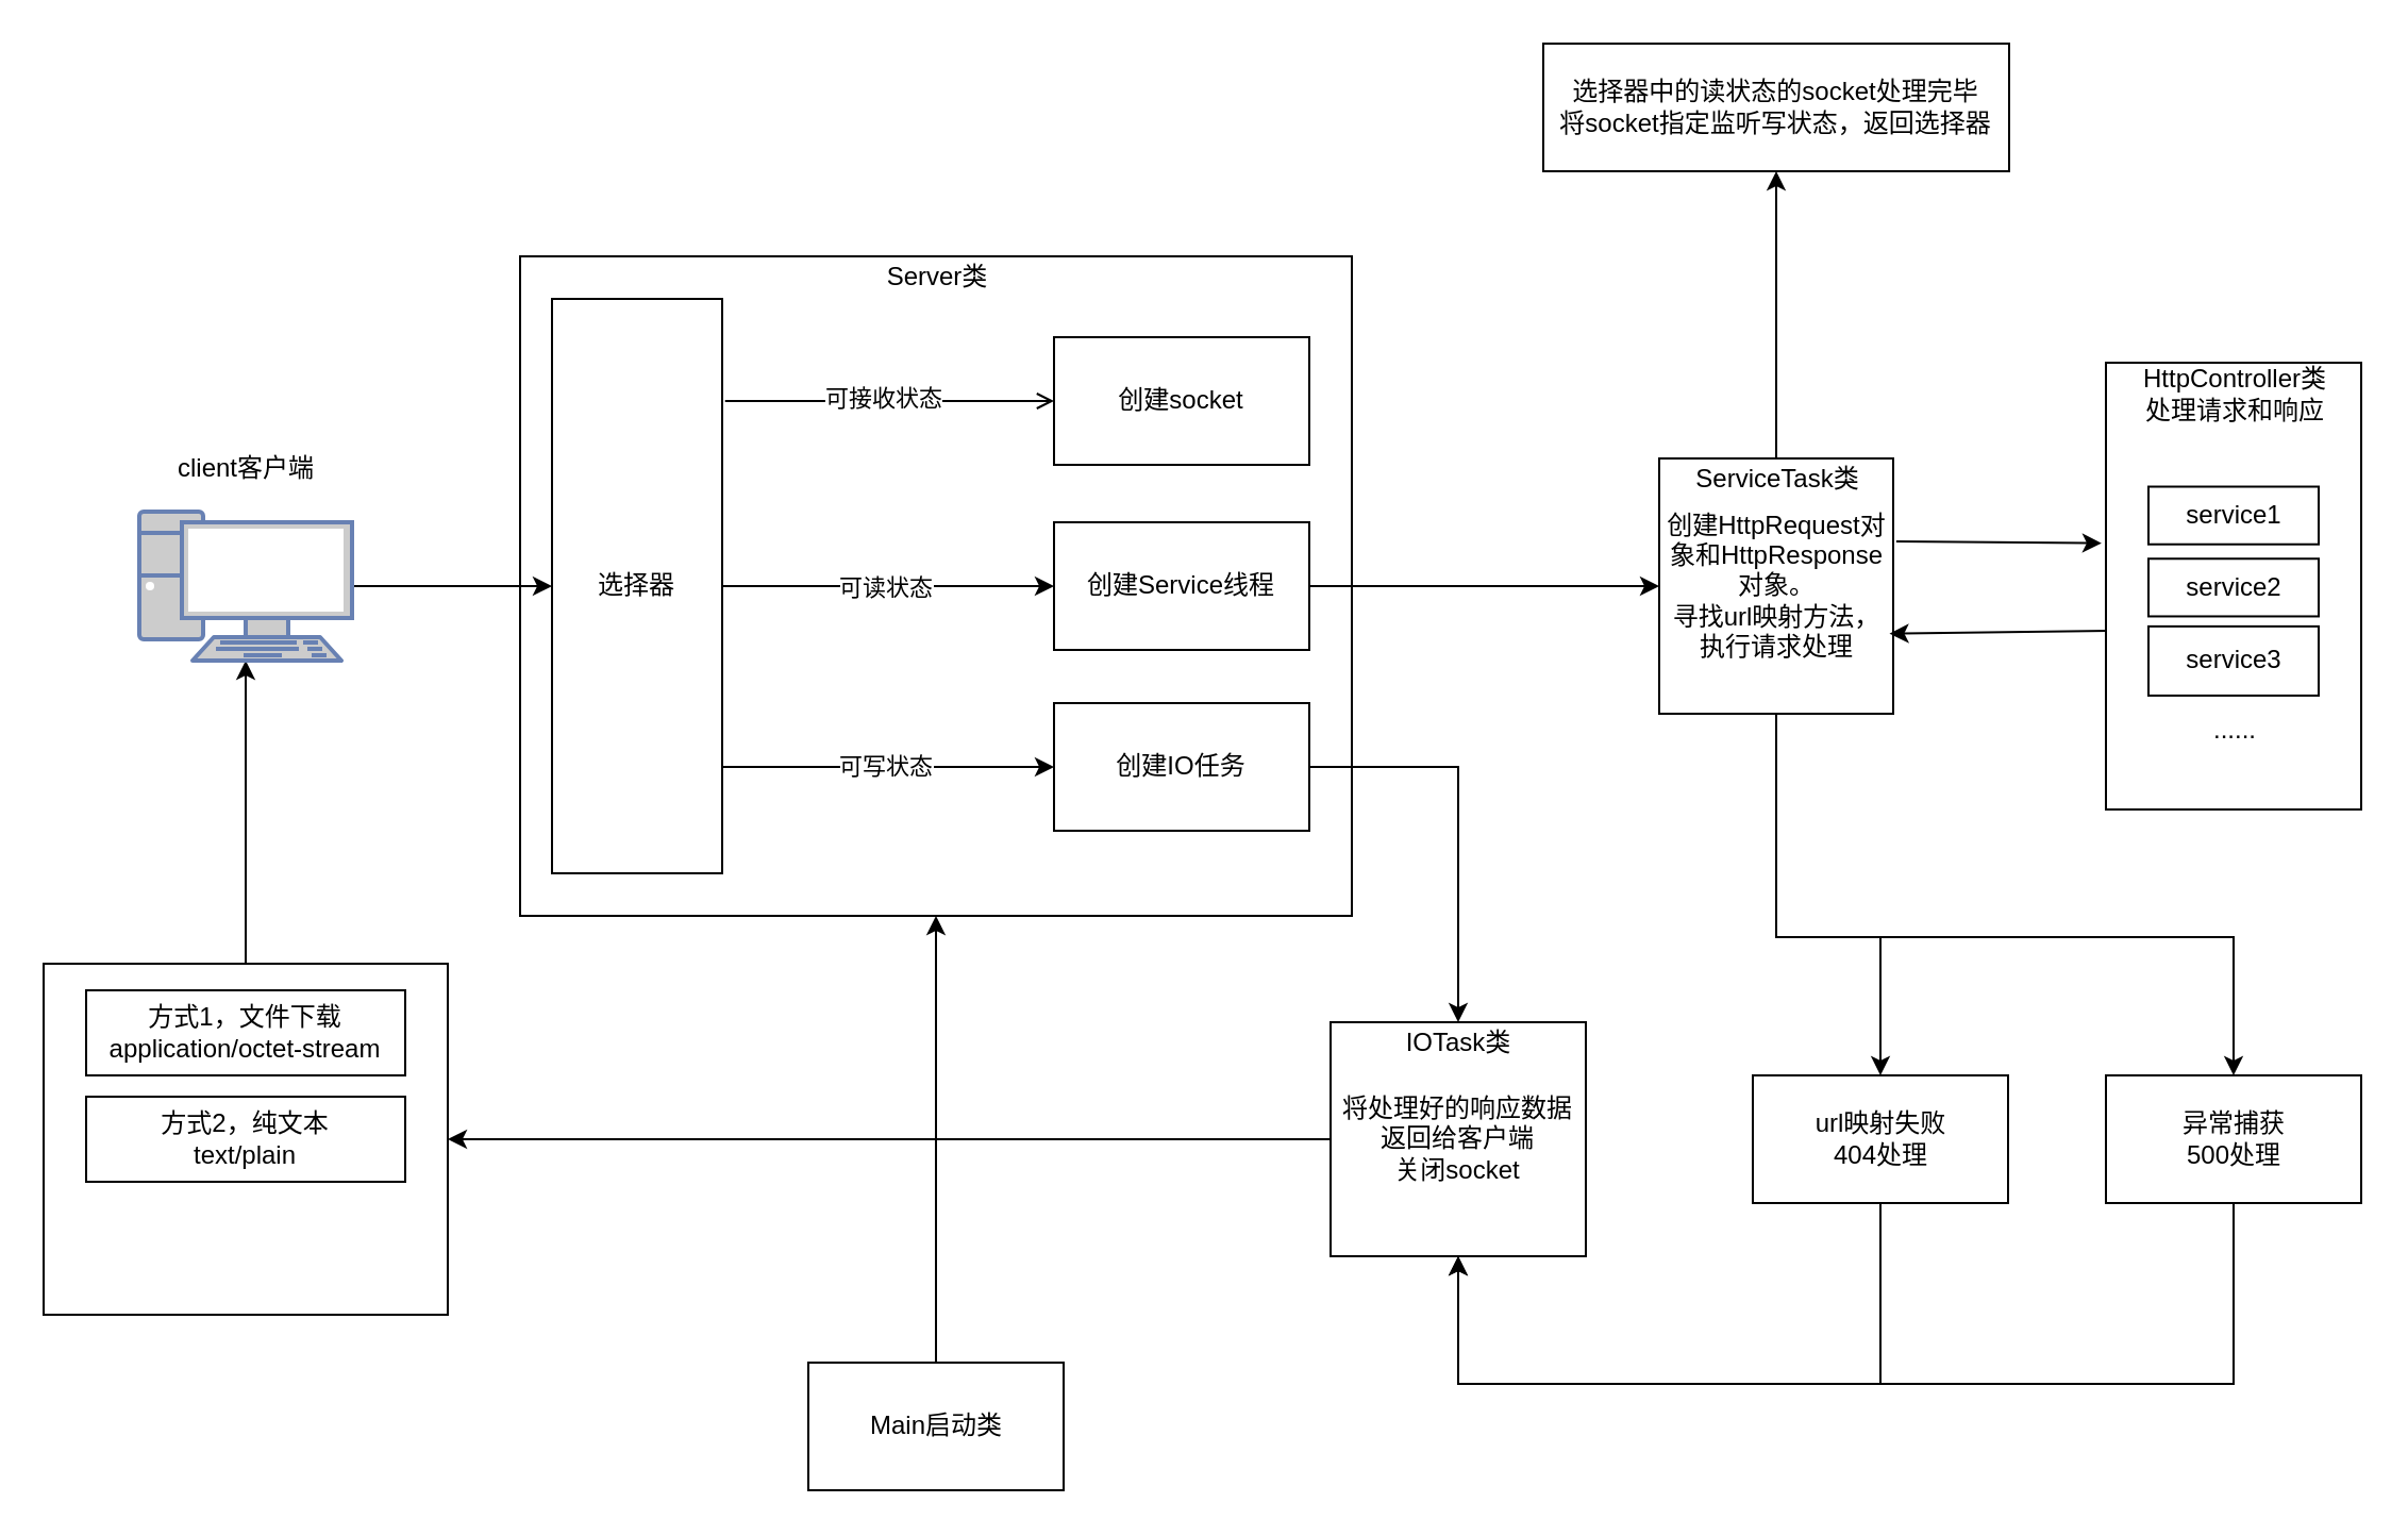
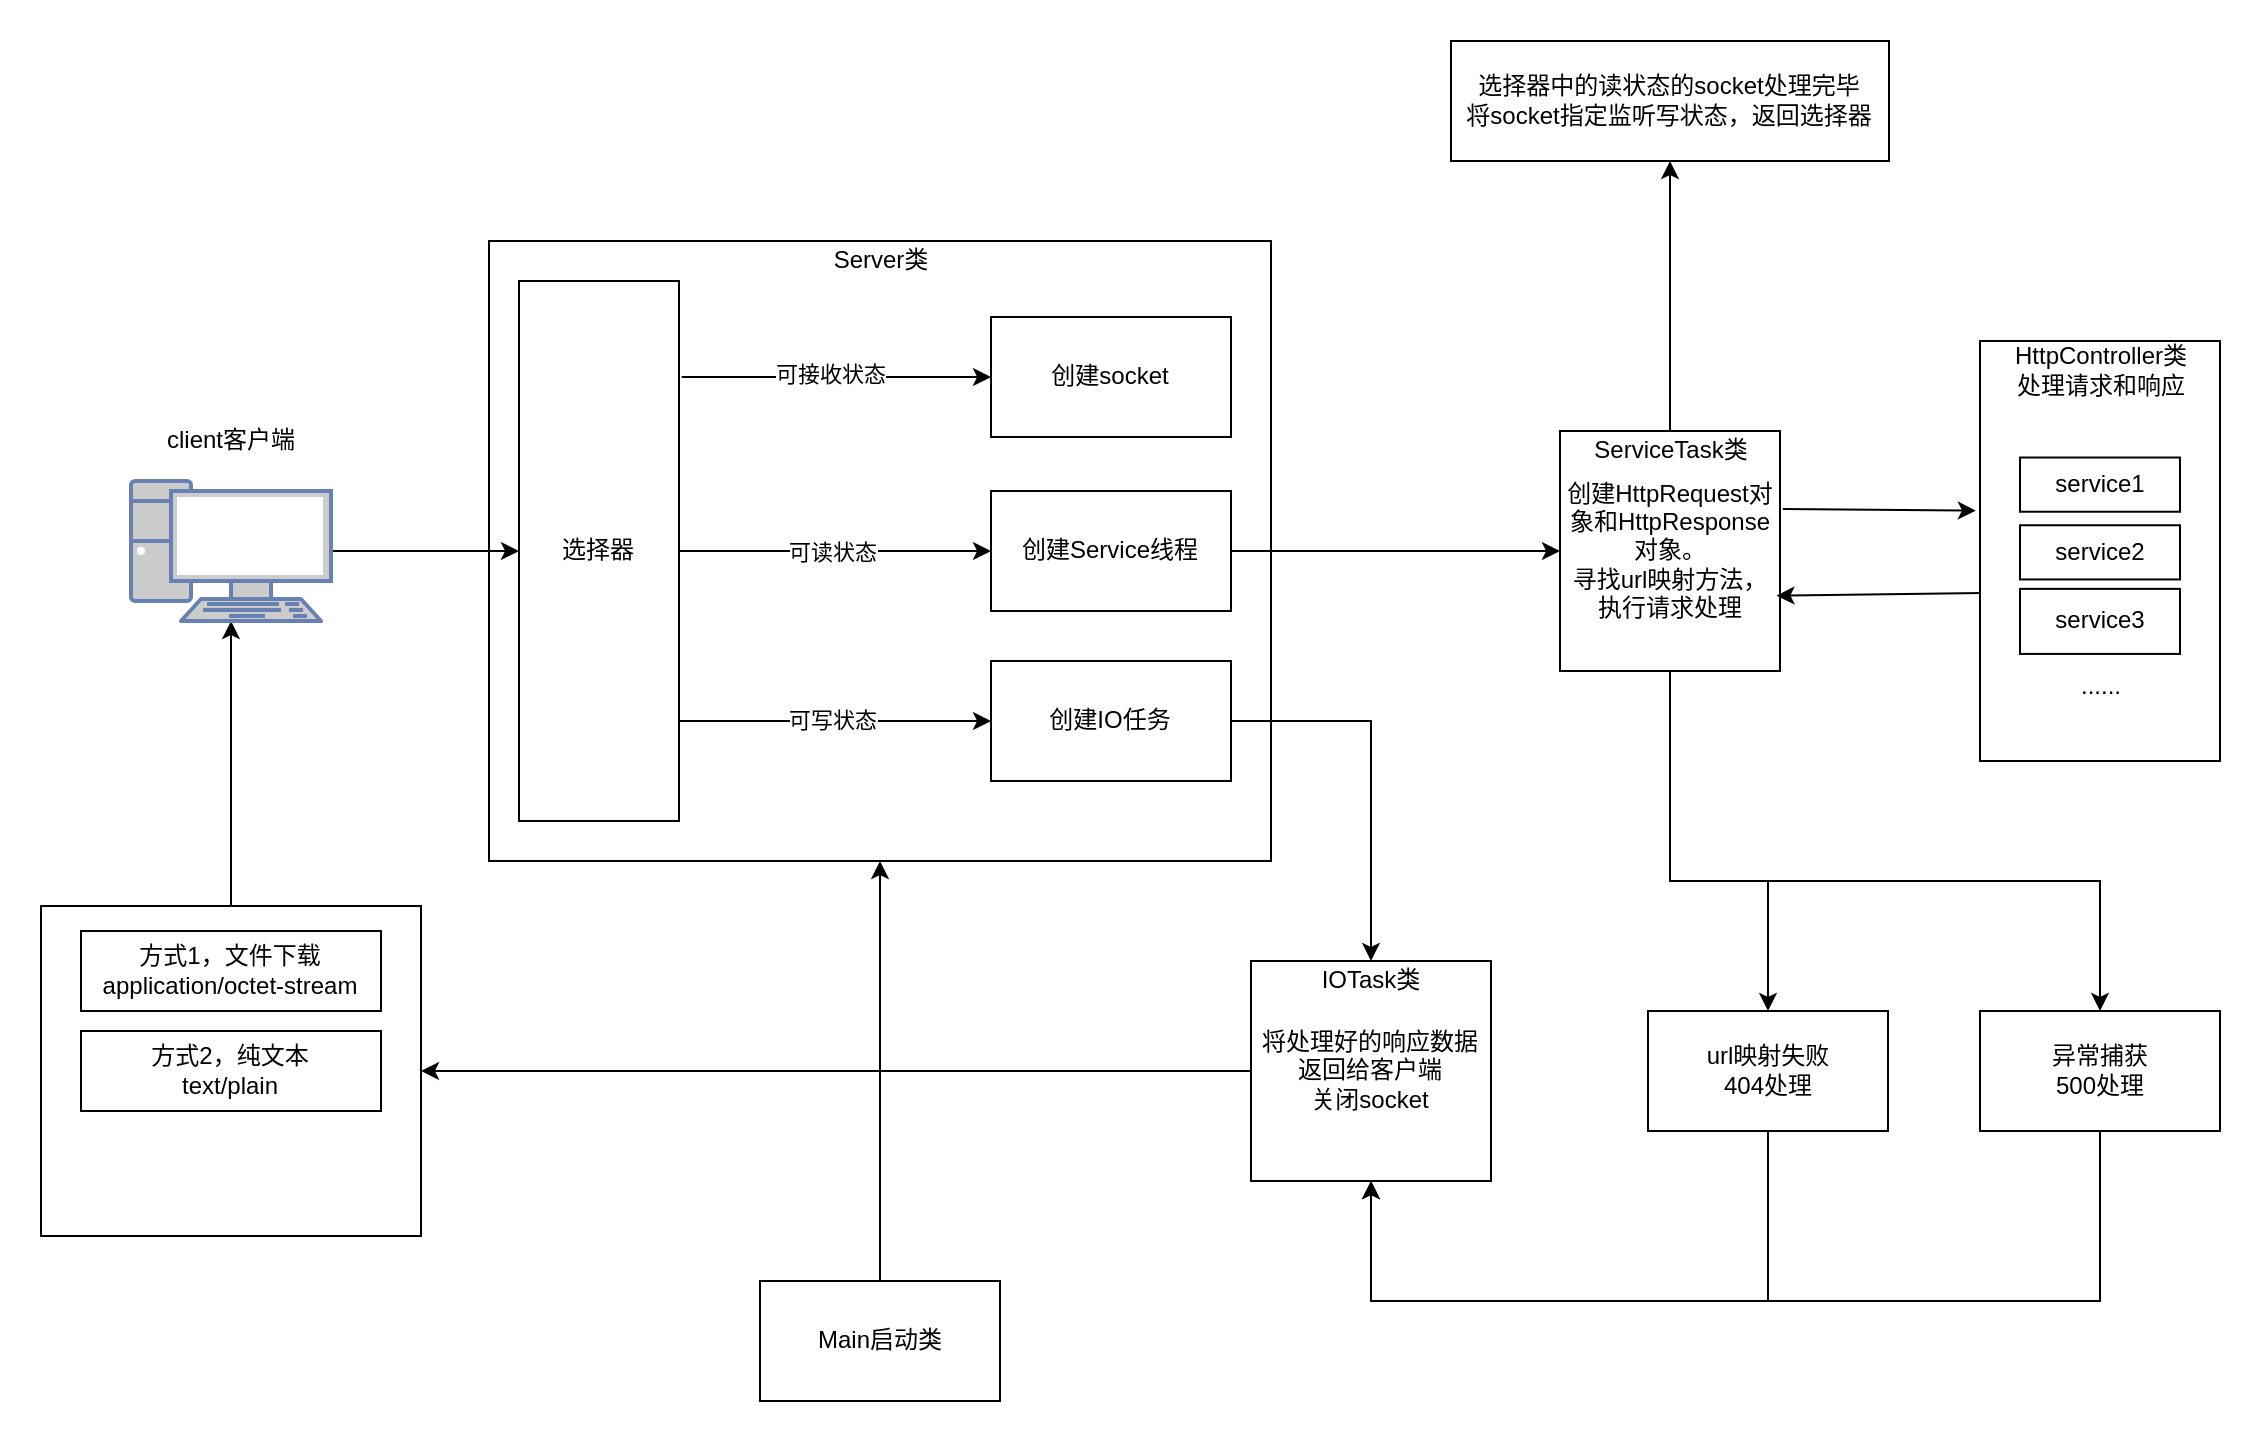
  <mxCell id="0" />
  <mxCell id="1" parent="0" />
  <mxCell id="2" style="edgeStyle=orthogonalEdgeStyle;rounded=0;orthogonalLoop=1;jettySize=auto;html=1;entryX=0.5;entryY=1;entryDx=0;entryDy=0;entryPerimeter=0;" edge="1" parent="1" source="3" target="8"><mxGeometry relative="1" as="geometry" /></mxCell>
  <mxCell id="3" value="" style="rounded=0;whiteSpace=wrap;html=1;" vertex="1" parent="1"><mxGeometry x="20" y="452.5" width="190" height="165" as="geometry" /></mxCell>
  <mxCell id="4" style="edgeStyle=orthogonalEdgeStyle;rounded=0;orthogonalLoop=1;jettySize=auto;html=1;entryX=0.5;entryY=1;entryDx=0;entryDy=0;" edge="1" parent="1" source="5" target="6"><mxGeometry relative="1" as="geometry" /></mxCell>
  <mxCell id="5" value="Main启动类" style="rounded=0;whiteSpace=wrap;html=1;" vertex="1" parent="1"><mxGeometry x="379.5" y="640" width="120" height="60" as="geometry" /></mxCell>
  <mxCell id="6" value="" style="rounded=0;whiteSpace=wrap;html=1;" vertex="1" parent="1"><mxGeometry x="244" y="120" width="391" height="310" as="geometry" /></mxCell>
  <mxCell id="7" style="edgeStyle=orthogonalEdgeStyle;rounded=0;orthogonalLoop=1;jettySize=auto;html=1;entryX=0;entryY=0.5;entryDx=0;entryDy=0;" edge="1" parent="1" source="8" target="13"><mxGeometry relative="1" as="geometry" /></mxCell>
  <mxCell id="8" value="" style="fontColor=#0066CC;verticalAlign=top;verticalLabelPosition=bottom;labelPosition=center;align=center;html=1;outlineConnect=0;fillColor=#CCCCCC;strokeColor=#6881B3;gradientColor=none;gradientDirection=north;strokeWidth=2;shape=mxgraph.networks.pc;" vertex="1" parent="1"><mxGeometry x="65" y="240" width="100" height="70" as="geometry" /></mxCell>
  <mxCell id="9" value="client客户端" style="text;html=1;align=center;verticalAlign=middle;resizable=0;points=[];autosize=1;" vertex="1" parent="1"><mxGeometry x="75" y="210" width="80" height="20" as="geometry" /></mxCell>
  <mxCell id="10" value="Server类" style="text;html=1;align=center;verticalAlign=middle;resizable=0;points=[];autosize=1;" vertex="1" parent="1"><mxGeometry x="409.5" y="120" width="60" height="20" as="geometry" /></mxCell>
  <mxCell id="11" style="edgeStyle=orthogonalEdgeStyle;rounded=0;orthogonalLoop=1;jettySize=auto;html=1;" edge="1" parent="1" source="13" target="18"><mxGeometry relative="1" as="geometry" /></mxCell>
  <mxCell id="12" value="可读状态" style="edgeLabel;html=1;align=center;verticalAlign=middle;resizable=0;points=[];" vertex="1" connectable="0" parent="11"><mxGeometry x="-0.205" y="1" relative="1" as="geometry"><mxPoint x="14" y="1" as="offset" /></mxGeometry></mxCell>
  <mxCell id="13" value="选择器" style="rounded=0;whiteSpace=wrap;html=1;" vertex="1" parent="1"><mxGeometry x="259" y="140" width="80" height="270" as="geometry" /></mxCell>
- <mxCell id="14" value="" style="endArrow=open;html=1;exitX=1.017;exitY=0.178;exitDx=0;exitDy=0;exitPerimeter=0;entryX=0;entryY=0.5;entryDx=0;entryDy=0;" edge="1" parent="1" source="13" target="16"><mxGeometry width="50" height="50" relative="1" as="geometry"><mxPoint x="405" y="340" as="sourcePoint" /><mxPoint x="425" y="50" as="targetPoint" /></mxGeometry></mxCell>
+ <mxCell id="14" value="" style="endArrow=classic;html=1;exitX=1.017;exitY=0.178;exitDx=0;exitDy=0;exitPerimeter=0;entryX=0;entryY=0.5;entryDx=0;entryDy=0;" edge="1" parent="1" source="13" target="16"><mxGeometry width="50" height="50" relative="1" as="geometry"><mxPoint x="405" y="340" as="sourcePoint" /><mxPoint x="425" y="50" as="targetPoint" /></mxGeometry></mxCell>
  <mxCell id="15" value="可接收状态" style="edgeLabel;html=1;align=center;verticalAlign=middle;resizable=0;points=[];" vertex="1" connectable="0" parent="14"><mxGeometry x="0.638" y="2" relative="1" as="geometry"><mxPoint x="-52.38" as="offset" /></mxGeometry></mxCell>
  <mxCell id="16" value="创建socket" style="rounded=0;whiteSpace=wrap;html=1;" vertex="1" parent="1"><mxGeometry x="495" y="158" width="120" height="60" as="geometry" /></mxCell>
  <mxCell id="17" style="edgeStyle=orthogonalEdgeStyle;rounded=0;orthogonalLoop=1;jettySize=auto;html=1;" edge="1" parent="1" source="18" target="25"><mxGeometry relative="1" as="geometry" /></mxCell>
  <mxCell id="18" value="创建Service线程" style="rounded=0;whiteSpace=wrap;html=1;" vertex="1" parent="1"><mxGeometry x="495" y="245" width="120" height="60" as="geometry" /></mxCell>
  <mxCell id="19" style="edgeStyle=orthogonalEdgeStyle;rounded=0;orthogonalLoop=1;jettySize=auto;html=1;" edge="1" parent="1" source="20" target="32"><mxGeometry relative="1" as="geometry" /></mxCell>
  <mxCell id="20" value="创建IO任务" style="rounded=0;whiteSpace=wrap;html=1;" vertex="1" parent="1"><mxGeometry x="495" y="330" width="120" height="60" as="geometry" /></mxCell>
  <mxCell id="21" value="" style="endArrow=classic;html=1;exitX=1;exitY=0.815;exitDx=0;exitDy=0;exitPerimeter=0;entryX=0;entryY=0.5;entryDx=0;entryDy=0;" edge="1" parent="1" source="13" target="20"><mxGeometry width="50" height="50" relative="1" as="geometry"><mxPoint x="405" y="340" as="sourcePoint" /><mxPoint x="455" y="290" as="targetPoint" /></mxGeometry></mxCell>
  <mxCell id="22" value="可写状态" style="edgeLabel;html=1;align=center;verticalAlign=middle;resizable=0;points=[];" vertex="1" connectable="0" parent="21"><mxGeometry x="-0.141" y="-1" relative="1" as="geometry"><mxPoint x="9" y="-1.03" as="offset" /></mxGeometry></mxCell>
  <mxCell id="23" style="edgeStyle=orthogonalEdgeStyle;rounded=0;orthogonalLoop=1;jettySize=auto;html=1;entryX=0.5;entryY=0;entryDx=0;entryDy=0;" edge="1" parent="1" source="25" target="35"><mxGeometry relative="1" as="geometry"><Array as="points"><mxPoint x="835" y="440" /><mxPoint x="883" y="440" /></Array></mxGeometry></mxCell>
  <mxCell id="24" style="edgeStyle=orthogonalEdgeStyle;rounded=0;orthogonalLoop=1;jettySize=auto;html=1;entryX=0.5;entryY=0;entryDx=0;entryDy=0;" edge="1" parent="1" source="25" target="37"><mxGeometry relative="1" as="geometry"><Array as="points"><mxPoint x="835" y="440" /><mxPoint x="1050" y="440" /></Array></mxGeometry></mxCell>
  <mxCell id="25" value="创建HttpRequest对象和HttpResponse对象。&lt;br&gt;寻找url映射方法，执行请求处理" style="rounded=0;whiteSpace=wrap;html=1;" vertex="1" parent="1"><mxGeometry x="779.5" y="215" width="110" height="120" as="geometry" /></mxCell>
  <mxCell id="26" style="edgeStyle=orthogonalEdgeStyle;rounded=0;orthogonalLoop=1;jettySize=auto;html=1;entryX=0.5;entryY=1;entryDx=0;entryDy=0;" edge="1" parent="1" source="27" target="28"><mxGeometry relative="1" as="geometry" /></mxCell>
  <mxCell id="27" value="ServiceTask类" style="text;html=1;align=center;verticalAlign=middle;resizable=0;points=[];autosize=1;" vertex="1" parent="1"><mxGeometry x="789.5" y="215" width="90" height="20" as="geometry" /></mxCell>
  <mxCell id="28" value="选择器中的读状态的socket处理完毕&lt;br&gt;将socket指定监听写状态，返回选择器" style="rounded=0;whiteSpace=wrap;html=1;" vertex="1" parent="1"><mxGeometry x="725" y="20" width="219" height="60" as="geometry" /></mxCell>
  <mxCell id="29" value="" style="endArrow=classic;html=1;exitX=1.013;exitY=0.325;exitDx=0;exitDy=0;entryX=-0.017;entryY=0.404;entryDx=0;entryDy=0;entryPerimeter=0;exitPerimeter=0;" edge="1" parent="1" source="25" target="38"><mxGeometry width="50" height="50" relative="1" as="geometry"><mxPoint x="879.5" y="470" as="sourcePoint" /><mxPoint x="929.5" y="420" as="targetPoint" /></mxGeometry></mxCell>
  <mxCell id="30" value="" style="endArrow=classic;html=1;entryX=0.984;entryY=0.686;entryDx=0;entryDy=0;exitX=0.011;exitY=0.6;exitDx=0;exitDy=0;exitPerimeter=0;entryPerimeter=0;" edge="1" parent="1" source="38" target="25"><mxGeometry width="50" height="50" relative="1" as="geometry"><mxPoint x="899.5" y="460" as="sourcePoint" /><mxPoint x="949.5" y="410" as="targetPoint" /></mxGeometry></mxCell>
  <mxCell id="31" style="edgeStyle=orthogonalEdgeStyle;rounded=0;orthogonalLoop=1;jettySize=auto;html=1;entryX=1;entryY=0.5;entryDx=0;entryDy=0;" edge="1" parent="1" source="32" target="3"><mxGeometry relative="1" as="geometry" /></mxCell>
  <mxCell id="32" value="将处理好的响应数据返回给客户端&lt;br&gt;关闭socket" style="rounded=0;whiteSpace=wrap;html=1;" vertex="1" parent="1"><mxGeometry x="625" y="480" width="120" height="110" as="geometry" /></mxCell>
  <mxCell id="33" value="IOTask类" style="text;html=1;align=center;verticalAlign=middle;resizable=0;points=[];autosize=1;" vertex="1" parent="1"><mxGeometry x="655" y="480" width="60" height="20" as="geometry" /></mxCell>
  <mxCell id="34" style="edgeStyle=orthogonalEdgeStyle;rounded=0;orthogonalLoop=1;jettySize=auto;html=1;entryX=0.5;entryY=1;entryDx=0;entryDy=0;exitX=0.5;exitY=1;exitDx=0;exitDy=0;" edge="1" parent="1" source="35" target="32"><mxGeometry relative="1" as="geometry"><Array as="points"><mxPoint x="883" y="650" /><mxPoint x="685" y="650" /></Array></mxGeometry></mxCell>
  <mxCell id="35" value="url映射失败&lt;br&gt;404处理" style="rounded=0;whiteSpace=wrap;html=1;" vertex="1" parent="1"><mxGeometry x="823.5" y="505" width="120" height="60" as="geometry" /></mxCell>
  <mxCell id="36" style="edgeStyle=orthogonalEdgeStyle;rounded=0;orthogonalLoop=1;jettySize=auto;html=1;entryX=0.5;entryY=1;entryDx=0;entryDy=0;" edge="1" parent="1" source="37" target="32"><mxGeometry relative="1" as="geometry"><Array as="points"><mxPoint x="1050" y="650" /><mxPoint x="685" y="650" /></Array></mxGeometry></mxCell>
  <mxCell id="37" value="异常捕获&lt;br&gt;500处理" style="rounded=0;whiteSpace=wrap;html=1;" vertex="1" parent="1"><mxGeometry x="989.5" y="505" width="120" height="60" as="geometry" /></mxCell>
  <mxCell id="38" value="" style="rounded=0;whiteSpace=wrap;html=1;" vertex="1" parent="1"><mxGeometry x="989.5" y="170" width="120" height="210" as="geometry" /></mxCell>
  <mxCell id="39" value="HttpController类&lt;br&gt;处理请求和响应" style="text;html=1;align=center;verticalAlign=middle;resizable=0;points=[];autosize=1;" vertex="1" parent="1"><mxGeometry x="999.5" y="170" width="100" height="30" as="geometry" /></mxCell>
  <mxCell id="40" value="service1" style="rounded=0;whiteSpace=wrap;html=1;" vertex="1" parent="1"><mxGeometry x="1009.5" y="228.258" width="80" height="27.097" as="geometry" /></mxCell>
  <mxCell id="41" value="service2" style="rounded=0;whiteSpace=wrap;html=1;" vertex="1" parent="1"><mxGeometry x="1009.5" y="262.129" width="80" height="27.097" as="geometry" /></mxCell>
  <mxCell id="42" value="service3" style="rounded=0;whiteSpace=wrap;html=1;" vertex="1" parent="1"><mxGeometry x="1009.5" y="293.935" width="80" height="32.516" as="geometry" /></mxCell>
  <mxCell id="43" value="......" style="text;html=1;align=center;verticalAlign=middle;resizable=0;points=[];autosize=1;" vertex="1" parent="1"><mxGeometry x="1029.5" y="332.581" width="40" height="20" as="geometry" /></mxCell>
  <mxCell id="44" value="方式1，文件下载&lt;br&gt;application/octet-stream" style="rounded=0;whiteSpace=wrap;html=1;" vertex="1" parent="1"><mxGeometry x="40" y="465" width="150" height="40" as="geometry" /></mxCell>
  <mxCell id="45" value="方式2，纯文本&lt;br&gt;text/plain" style="rounded=0;whiteSpace=wrap;html=1;" vertex="1" parent="1"><mxGeometry x="40" y="515" width="150" height="40" as="geometry" /></mxCell>
